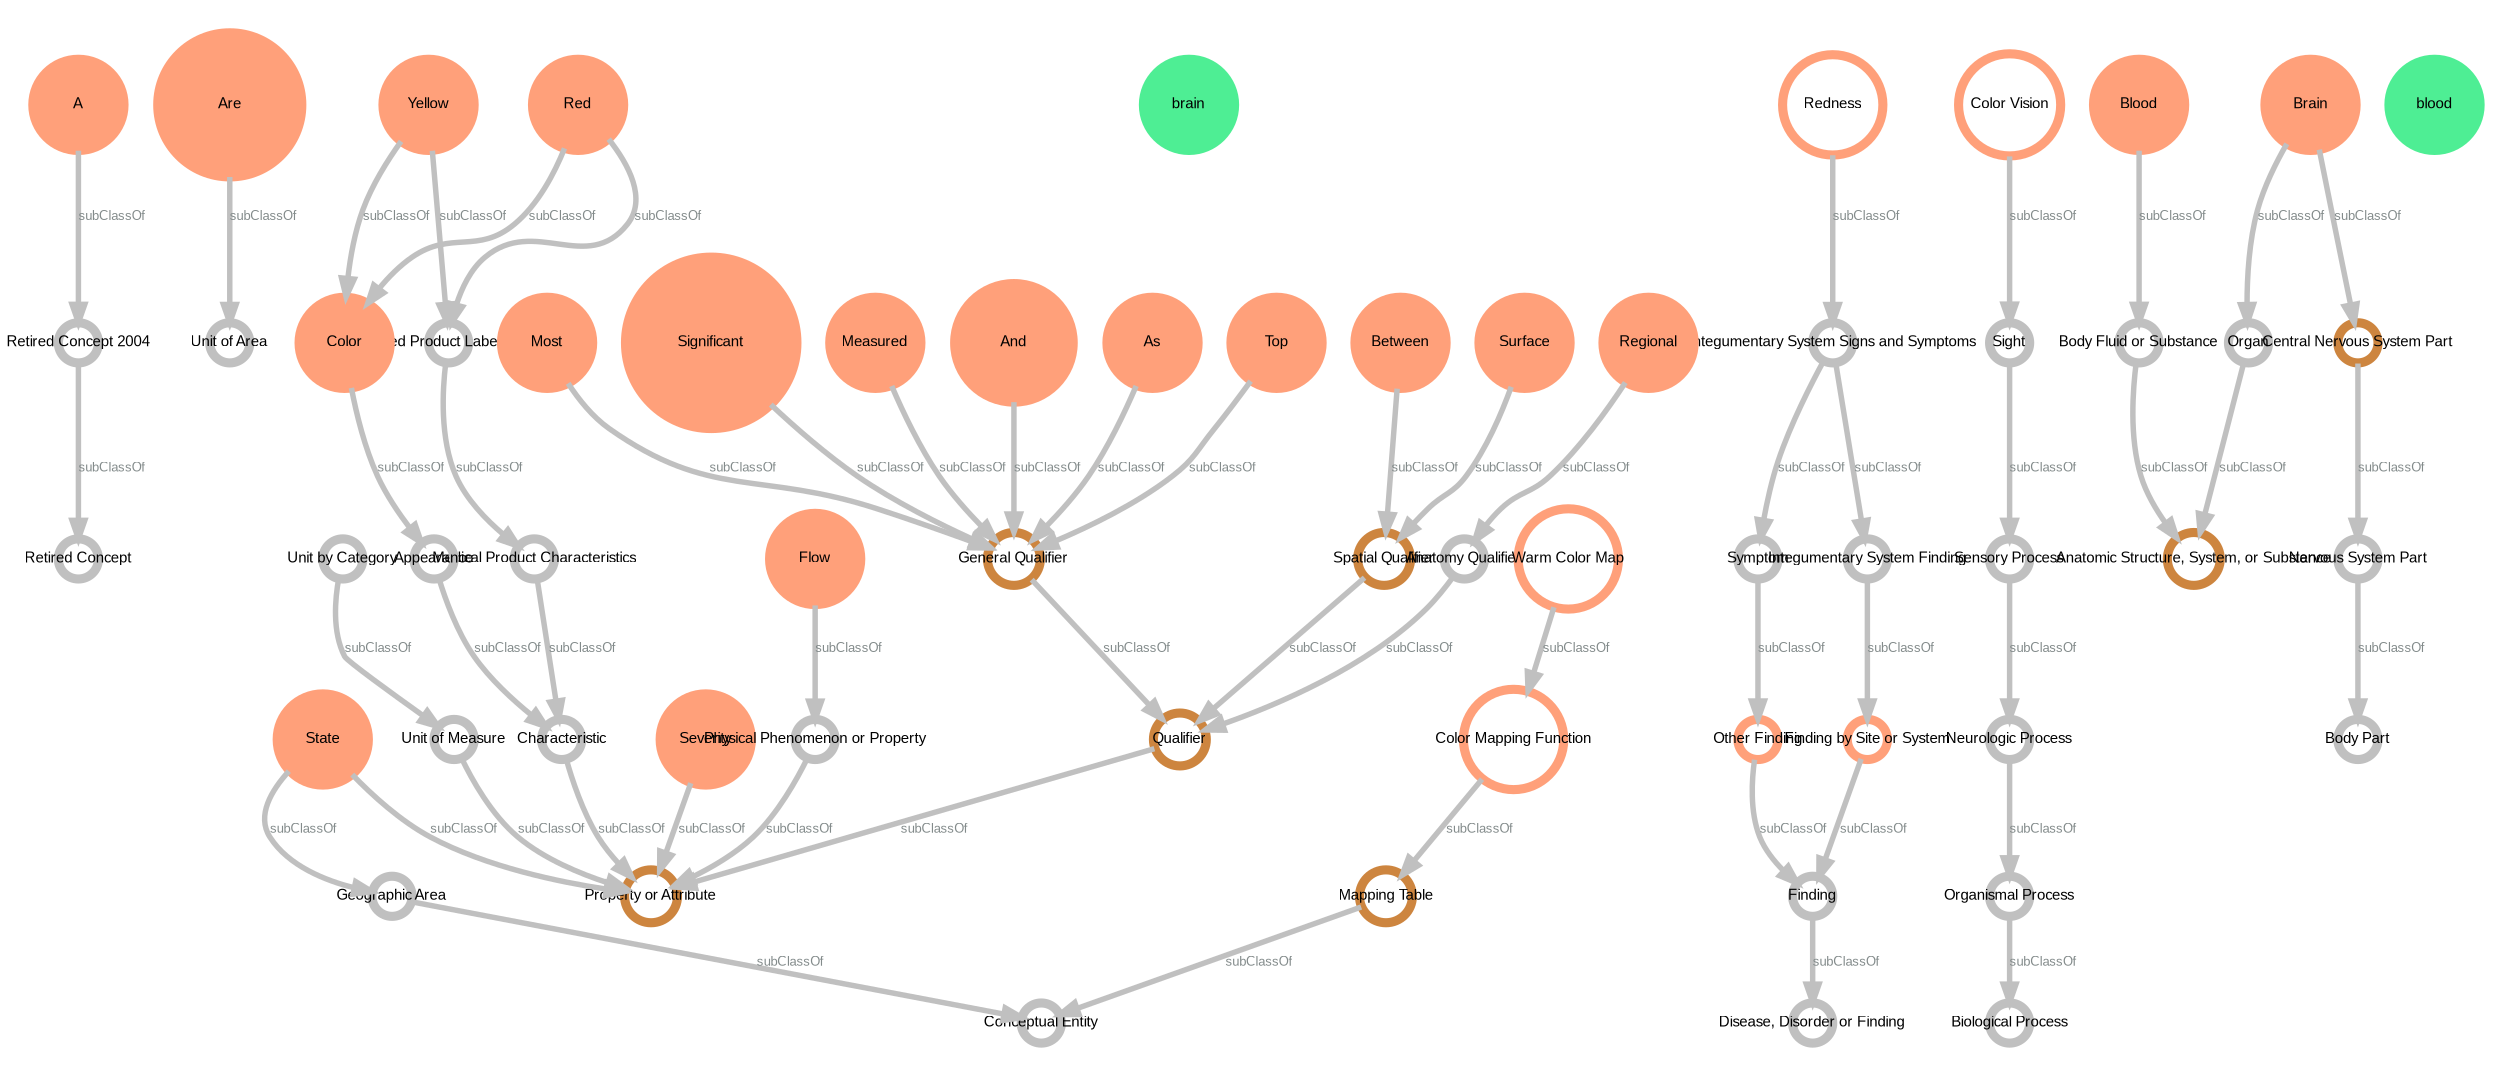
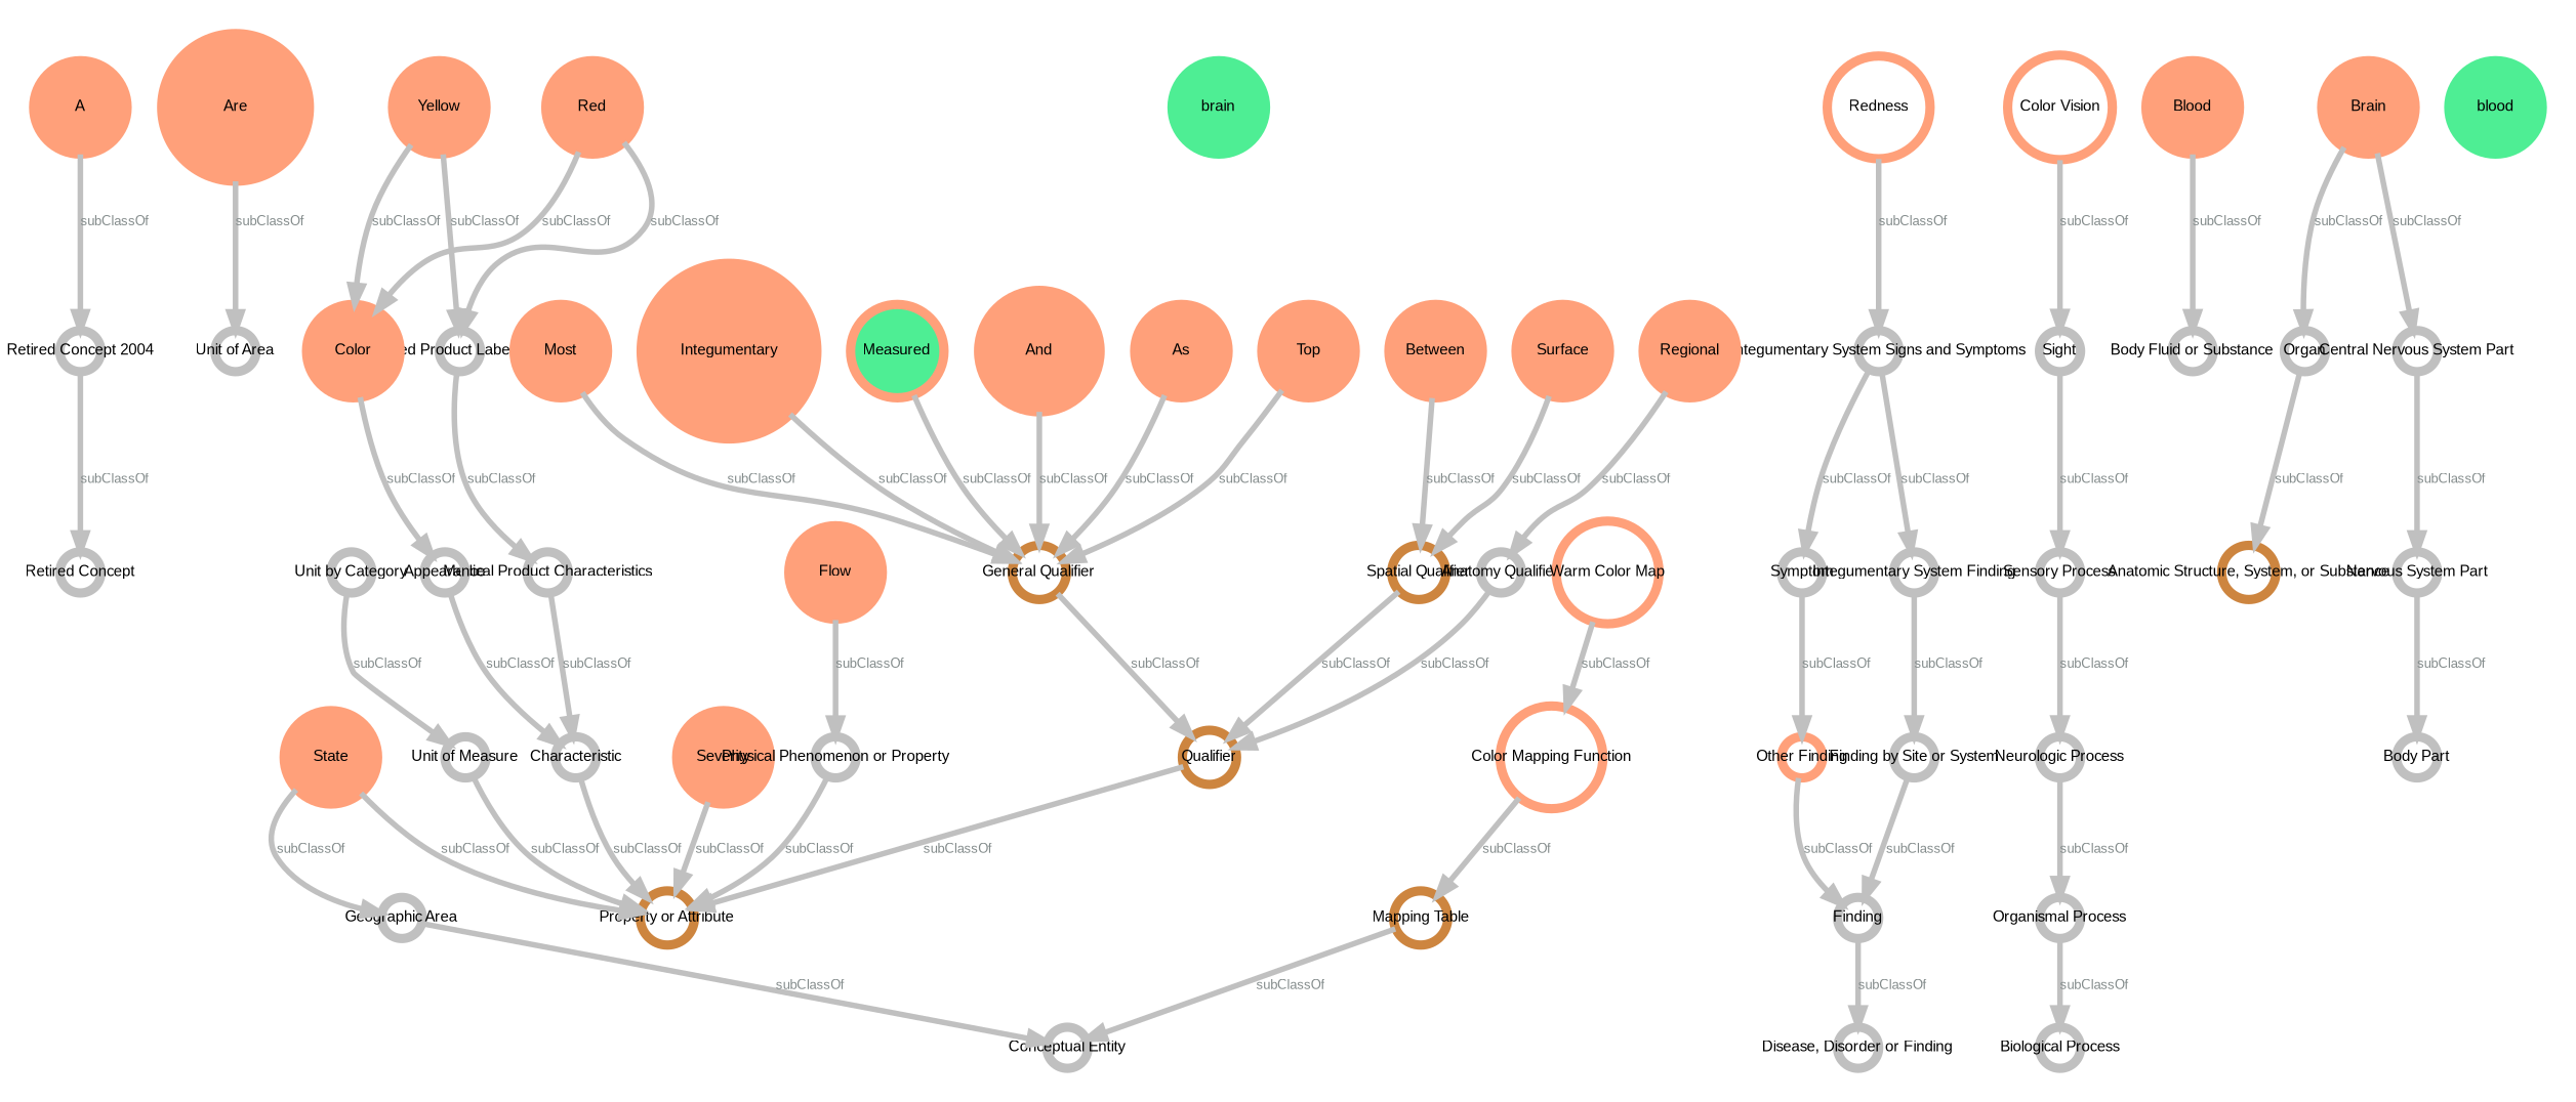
  digraph {
    node [color=grey fixedsize=true fontcolor=black fontname=Arial fontsize=8 penwidth=5 shape=circle]
    edge [color=grey fontcolor=azure4 fontname=Arial fontsize=7 penwidth=3]
    A [color=lightsalmon height=0.7 style=filled width=0.7]
    "Retired Concept 2004" [height=0.3 width=0.3]
    "Retired Concept" [height=0.3 width=0.3]
    "Unit of Area" [height=0.3 width=0.3]
    "Unit by Category" [height=0.3 width=0.3]
    "Unit of Measure" [height=0.3 width=0.3]
    Severity [color=lightsalmon height=0.7 style=filled width=0.7]
    "Property or Attribute" [color=peru height=0.4 width=0.4]
    "Physical Phenomenon or Property" [height=0.3 width=0.3]
    Top [color=lightsalmon height=0.7 style=filled width=0.7]
    "General Qualifier" [color=peru height=0.4 width=0.4]
    Qualifier [color=peru height=0.4 width=0.4]
    brain [color=seagreen2 height=0.7 style=filled width=0.7]
    State [color=lightsalmon height=0.7 style=filled width=0.7]
    "Geographic Area" [height=0.3 width=0.3]
    "Conceptual Entity" [height=0.3 width=0.3]
    Yellow [color=lightsalmon height=0.7 style=filled width=0.7]
    "Structured Product Labeling Color" [height=0.3 width=0.3]
    Color [color=lightsalmon height=0.7 style=filled width=0.7]
    "Medical Product Characteristics" [height=0.3 width=0.3]
    Appearance [height=0.3 width=0.3]
-   "Finding by Site or System" [color=lightsalmon height=0.3 width=0.3]
+   "Finding by Site or System" [height=0.3 width=0.3]
    Finding [height=0.3 width=0.3]
    "Disease, Disorder or Finding" [height=0.3 width=0.3]
    Between [color=lightsalmon height=0.7 style=filled width=0.7]
    "Spatial Qualifier" [color=peru height=0.4 width=0.4]
    Characteristic [height=0.3 width=0.3]
    "Sensory Process" [height=0.3 width=0.3]
    "Neurologic Process" [height=0.3 width=0.3]
    "Organismal Process" [height=0.3 width=0.3]
    Red [color=lightsalmon height=0.7 style=filled width=0.7]
    "Color Vision" [color=lightsalmon height=0.774 width=0.774]
    Sight [height=0.3 width=0.3]
    "Integumentary System Signs and Symptoms" [height=0.3 width=0.3]
    Symptom [height=0.3 width=0.3]
    "Integumentary System Finding" [height=0.3 width=0.3]
    "Other Finding" [color=lightsalmon height=0.3 width=0.3]
    Regional [color=lightsalmon height=0.7 style=filled width=0.7]
    "Anatomy Qualifier" [height=0.3 width=0.3]
    "Color Mapping Function" [color=lightsalmon height=0.762 width=0.762]
    "Mapping Table" [color=peru height=0.4 width=0.4]
    Most [color=lightsalmon height=0.7 style=filled width=0.7]
    "Anatomic Structure, System, or Substance" [color=peru height=0.4 width=0.4]
    Blood [color=lightsalmon height=0.7 style=filled width=0.7]
    "Body Fluid or Substance" [height=0.3 width=0.3]
-   Significant [color=lightsalmon height=1.3 style=filled width=1.3]
-   Measured [color=lightsalmon height=0.7 style=filled width=0.7]
+   Significant [color=lightsalmon height=1.3 style=filled width=1.3 label=Integumentary]
+   Measured [color=lightsalmon height=0.7 style=filled width=0.7 fillcolor=seagreen2]
    Organ [height=0.3 width=0.3]
    "Biological Process" [height=0.3 width=0.3]
    Flow [color=lightsalmon height=0.7 style=filled width=0.7]
-   "Central Nervous System Part" [color=peru height=0.3 width=0.3]
+   "Central Nervous System Part" [height=0.3 width=0.3]
    "Nervous System Part" [height=0.3 width=0.3]
    "Body Part" [height=0.3 width=0.3]
    "Warm Color Map" [color=lightsalmon height=0.763 width=0.763]
    blood [color=seagreen2 height=0.7 style=filled width=0.7]
    And [color=lightsalmon height=0.9 style=filled width=0.9]
    Surface [color=lightsalmon height=0.7 style=filled width=0.7]
    Brain [color=lightsalmon height=0.7 style=filled width=0.7]
    As [color=lightsalmon height=0.7 style=filled width=0.7]
    Are [color=lightsalmon height=1.1 style=filled width=1.1]
    Redness [color=lightsalmon height=0.769 width=0.769]
    A -> "Retired Concept 2004" [label=subClassOf]
    "Retired Concept 2004" -> "Retired Concept" [label=subClassOf]
    "Unit by Category" -> "Unit of Measure" [label=subClassOf]
    "Unit of Measure" -> "Property or Attribute" [label=subClassOf]
    Severity -> "Property or Attribute" [label=subClassOf]
    "Physical Phenomenon or Property" -> "Property or Attribute" [label=subClassOf]
    Top -> "General Qualifier" [label=subClassOf]
    "General Qualifier" -> Qualifier [label=subClassOf]
    Qualifier -> "Property or Attribute" [label=subClassOf]
    State -> "Property or Attribute" [label=subClassOf]
    State -> "Geographic Area" [label=subClassOf]
    "Geographic Area" -> "Conceptual Entity" [label=subClassOf]
    Yellow -> "Structured Product Labeling Color" [label=subClassOf]
    Yellow -> Color [label=subClassOf]
    "Structured Product Labeling Color" -> "Medical Product Characteristics" [label=subClassOf]
    Color -> Appearance [label=subClassOf]
    "Medical Product Characteristics" -> Characteristic [label=subClassOf]
    Appearance -> Characteristic [label=subClassOf]
    "Finding by Site or System" -> Finding [label=subClassOf]
    Finding -> "Disease, Disorder or Finding" [label=subClassOf]
    Between -> "Spatial Qualifier" [label=subClassOf]
    "Spatial Qualifier" -> Qualifier [label=subClassOf]
    Characteristic -> "Property or Attribute" [label=subClassOf]
    "Sensory Process" -> "Neurologic Process" [label=subClassOf]
    "Neurologic Process" -> "Organismal Process" [label=subClassOf]
    "Organismal Process" -> "Biological Process" [label=subClassOf]
    Red -> "Structured Product Labeling Color" [label=subClassOf]
    Red -> Color [label=subClassOf]
    "Color Vision" -> Sight [label=subClassOf]
    Sight -> "Sensory Process" [label=subClassOf]
    "Integumentary System Signs and Symptoms" -> Symptom [label=subClassOf]
    "Integumentary System Signs and Symptoms" -> "Integumentary System Finding" [label=subClassOf]
    Symptom -> "Other Finding" [label=subClassOf]
    "Integumentary System Finding" -> "Finding by Site or System" [label=subClassOf]
    "Other Finding" -> Finding [label=subClassOf]
    Regional -> "Anatomy Qualifier" [label=subClassOf]
    "Anatomy Qualifier" -> Qualifier [label=subClassOf]
    "Color Mapping Function" -> "Mapping Table" [label=subClassOf]
    "Mapping Table" -> "Conceptual Entity" [label=subClassOf]
    Most -> "General Qualifier" [label=subClassOf]
    Blood -> "Body Fluid or Substance" [label=subClassOf]
-   "Body Fluid or Substance" -> "Anatomic Structure, System, or Substance" [label=subClassOf]
    Significant -> "General Qualifier" [label=subClassOf]
    Measured -> "General Qualifier" [label=subClassOf]
    Organ -> "Anatomic Structure, System, or Substance" [label=subClassOf]
    Flow -> "Physical Phenomenon or Property" [label=subClassOf]
    "Central Nervous System Part" -> "Nervous System Part" [label=subClassOf]
    "Nervous System Part" -> "Body Part" [label=subClassOf]
    "Warm Color Map" -> "Color Mapping Function" [label=subClassOf]
    And -> "General Qualifier" [label=subClassOf]
    Surface -> "Spatial Qualifier" [label=subClassOf]
    Brain -> Organ [label=subClassOf]
    Brain -> "Central Nervous System Part" [label=subClassOf]
    As -> "General Qualifier" [label=subClassOf]
    Are -> "Unit of Area" [label=subClassOf]
    Redness -> "Integumentary System Signs and Symptoms" [label=subClassOf]
  }
